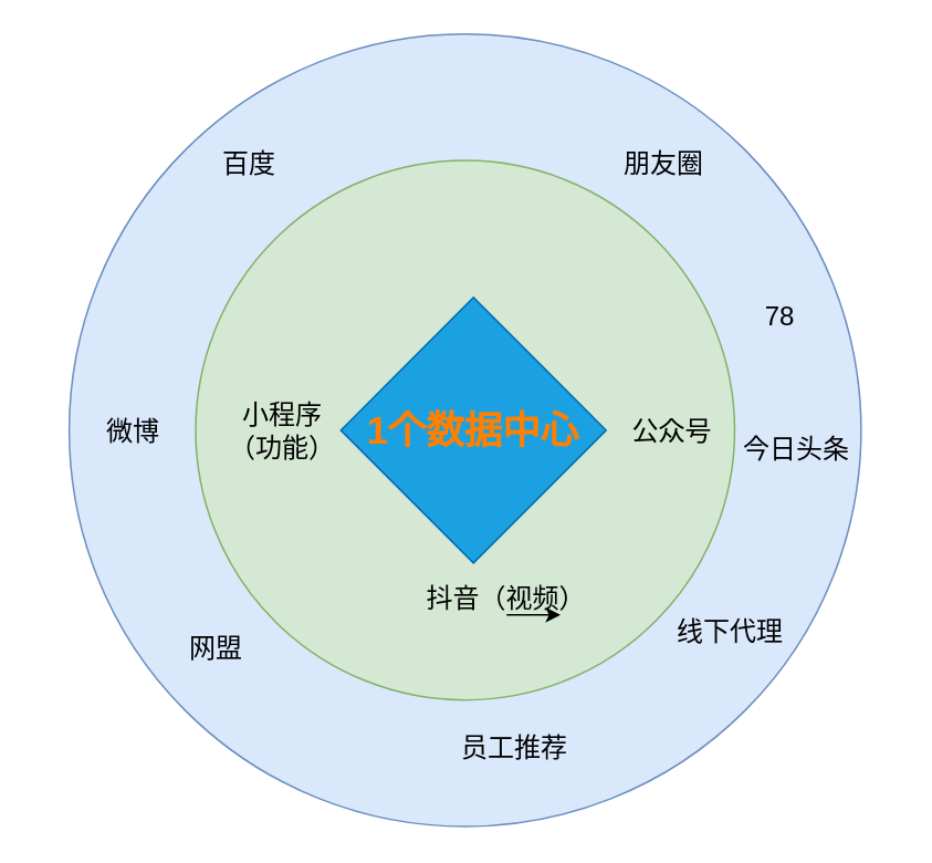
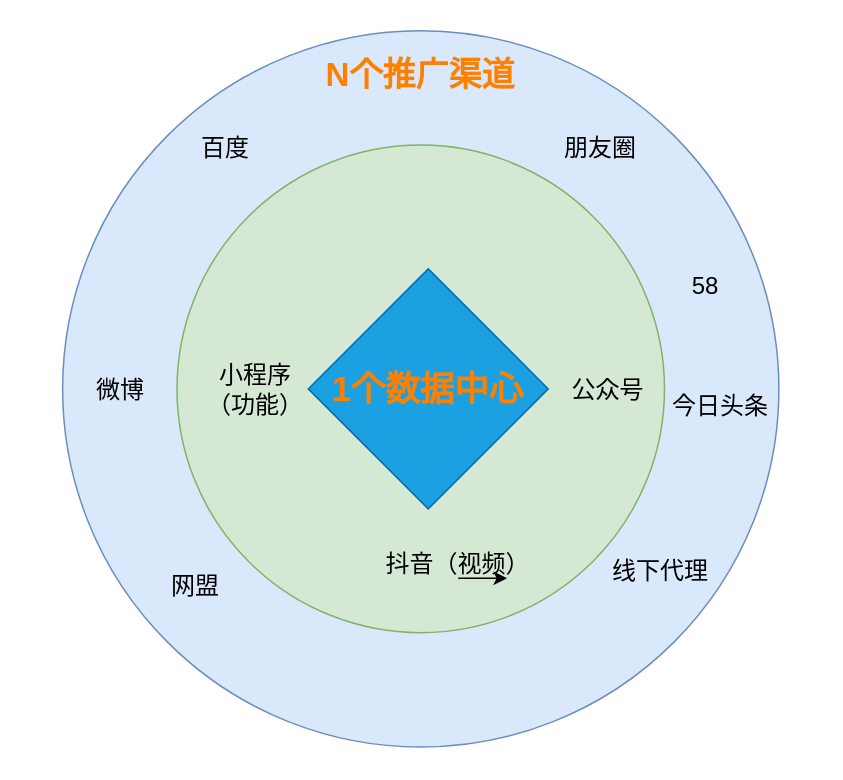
  <mxCell id="0" />
  <mxCell id="1" parent="0" />
  <mxCell id="2" value="" style="ellipse;whiteSpace=wrap;html=1;aspect=fixed;fillColor=#dae8fc;strokeColor=#6c8ebf;" vertex="1" parent="1"><mxGeometry x="41.25" y="20" width="477.5" height="477.5" as="geometry" /></mxCell>
  <mxCell id="3" value="" style="ellipse;whiteSpace=wrap;html=1;aspect=fixed;fillColor=#d5e8d4;strokeColor=#82b366;" vertex="1" parent="1"><mxGeometry x="117.5" y="96.25" width="325" height="325" as="geometry" /></mxCell>
  <mxCell id="4" value="&lt;font style=&quot;font-size: 23px&quot; color=&quot;#ff8000&quot;&gt;1个数据中心&lt;/font&gt;" style="rhombus;whiteSpace=wrap;html=1;aspect=fixed;fontStyle=1;fillColor=#1ba1e2;strokeColor=#006EAF;fontColor=#ffffff;" vertex="1" parent="1"><mxGeometry x="205" y="178.75" width="160" height="160" as="geometry" /></mxCell>
  <mxCell id="5" value="小程序（功能）" style="text;html=1;strokeColor=none;fillColor=none;align=center;verticalAlign=middle;whiteSpace=wrap;rounded=0;fontSize=16;" vertex="1" parent="1"><mxGeometry x="135" y="248.75" width="70" height="20" as="geometry" /></mxCell>
  <mxCell id="6" value="公众号" style="text;html=1;strokeColor=none;fillColor=none;align=center;verticalAlign=middle;whiteSpace=wrap;rounded=0;fontSize=16;" vertex="1" parent="1"><mxGeometry x="380" y="248.75" width="50" height="20" as="geometry" /></mxCell>
- <mxCell id="7" value="抖音（视频）" style="text;html=1;strokeColor=none;fillColor=none;align=center;verticalAlign=middle;whiteSpace=wrap;rounded=0;fontSize=16;" vertex="1" parent="1"><mxGeometry x="240" y="350" width="130" height="20" as="geometry" /></mxCell>
+ <mxCell id="7" value="抖音（视频）" style="text;html=1;strokeColor=none;fillColor=none;align=center;verticalAlign=middle;whiteSpace=wrap;rounded=0;fontSize=16;" vertex="1" parent="1"><mxGeometry x="240" y="365" width="130" height="20" as="geometry" /></mxCell>
+ <mxCell id="8" value="N个推广渠道" style="text;html=1;strokeColor=none;fillColor=none;align=center;verticalAlign=middle;whiteSpace=wrap;rounded=0;fontSize=22;fontStyle=1;fontColor=#FF8000;" vertex="1" parent="1"><mxGeometry x="210" y="40" width="140" height="20" as="geometry" /></mxCell>
  <mxCell id="9" value="百度" style="text;html=1;strokeColor=none;fillColor=none;align=center;verticalAlign=middle;whiteSpace=wrap;rounded=0;fontSize=16;" vertex="1" parent="1"><mxGeometry x="90" y="87.5" width="120" height="20" as="geometry" /></mxCell>
  <mxCell id="10" value="朋友圈" style="text;html=1;strokeColor=none;fillColor=none;align=center;verticalAlign=middle;whiteSpace=wrap;rounded=0;fontSize=16;" vertex="1" parent="1"><mxGeometry x="340" y="87.5" width="120" height="20" as="geometry" /></mxCell>
- <mxCell id="11" value="78" style="text;html=1;strokeColor=none;fillColor=none;align=center;verticalAlign=middle;whiteSpace=wrap;rounded=0;fontSize=16;" vertex="1" parent="1"><mxGeometry x="410" y="180" width="120" height="20" as="geometry" /></mxCell>
+ <mxCell id="11" value="58" style="text;html=1;strokeColor=none;fillColor=none;align=center;verticalAlign=middle;whiteSpace=wrap;rounded=0;fontSize=16;" vertex="1" parent="1"><mxGeometry x="410" y="180" width="120" height="20" as="geometry" /></mxCell>
  <mxCell id="12" value="今日头条" style="text;html=1;strokeColor=none;fillColor=none;align=center;verticalAlign=middle;whiteSpace=wrap;rounded=0;fontSize=16;" vertex="1" parent="1"><mxGeometry x="420" y="260" width="120" height="20" as="geometry" /></mxCell>
  <mxCell id="13" value="线下代理" style="text;html=1;strokeColor=none;fillColor=none;align=center;verticalAlign=middle;whiteSpace=wrap;rounded=0;fontSize=16;" vertex="1" parent="1"><mxGeometry x="380" y="370" width="120" height="20" as="geometry" /></mxCell>
- <mxCell id="14" value="员工推荐" style="text;html=1;strokeColor=none;fillColor=none;align=center;verticalAlign=middle;whiteSpace=wrap;rounded=0;fontSize=16;" vertex="1" parent="1"><mxGeometry x="250" y="440" width="120" height="20" as="geometry" /></mxCell>
  <mxCell id="15" value="网盟" style="text;html=1;strokeColor=none;fillColor=none;align=center;verticalAlign=middle;whiteSpace=wrap;rounded=0;fontSize=16;" vertex="1" parent="1"><mxGeometry x="70" y="380" width="120" height="20" as="geometry" /></mxCell>
  <mxCell id="16" value="微博" style="text;html=1;strokeColor=none;fillColor=none;align=center;verticalAlign=middle;whiteSpace=wrap;rounded=0;fontSize=16;" vertex="1" parent="1"><mxGeometry x="20" y="248.75" width="120" height="20" as="geometry" /></mxCell>
  <mxCell id="17" style="edgeStyle=orthogonalEdgeStyle;rounded=0;orthogonalLoop=1;jettySize=auto;html=1;exitX=0.5;exitY=1;exitDx=0;exitDy=0;entryX=0.75;entryY=1;entryDx=0;entryDy=0;fontSize=16;" edge="1" parent="1" source="7" target="7"><mxGeometry relative="1" as="geometry" /></mxCell>
